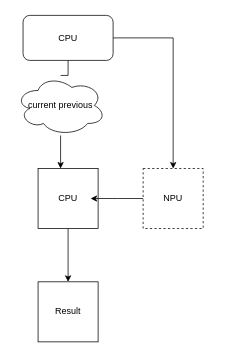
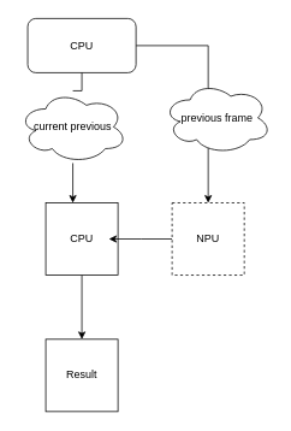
  <mxCell id="0" />
  <mxCell id="1" parent="0" />
  <mxCell id="2" style="edgeStyle=orthogonalEdgeStyle;rounded=0;orthogonalLoop=1;jettySize=auto;html=1;entryX=0.5;entryY=0;entryDx=0;entryDy=0;" parent="1" source="4" target="8" edge="1"><mxGeometry relative="1" as="geometry" /></mxCell>
  <mxCell id="3" style="edgeStyle=orthogonalEdgeStyle;rounded=0;orthogonalLoop=1;jettySize=auto;html=1;startArrow=none;" parent="1" source="11" target="6" edge="1"><mxGeometry relative="1" as="geometry"><Array as="points"><mxPoint x="90" y="150" /><mxPoint x="90" y="150" /></Array></mxGeometry></mxCell>
  <mxCell id="4" value="CPU" style="rounded=1;whiteSpace=wrap;html=1;" parent="1" vertex="1"><mxGeometry x="30" y="20" width="120" height="60" as="geometry" /></mxCell>
  <mxCell id="5" style="edgeStyle=orthogonalEdgeStyle;rounded=0;orthogonalLoop=1;jettySize=auto;html=1;entryX=0.5;entryY=0;entryDx=0;entryDy=0;" parent="1" source="6" target="9" edge="1"><mxGeometry relative="1" as="geometry" /></mxCell>
  <mxCell id="6" value="CPU" style="whiteSpace=wrap;html=1;aspect=fixed;" parent="1" vertex="1"><mxGeometry x="50" y="224" width="80" height="80" as="geometry" /></mxCell>
  <mxCell id="7" style="edgeStyle=orthogonalEdgeStyle;rounded=0;orthogonalLoop=1;jettySize=auto;html=1;" parent="1" source="8" edge="1"><mxGeometry relative="1" as="geometry"><mxPoint x="120" y="264" as="targetPoint" /></mxGeometry></mxCell>
  <mxCell id="8" value="NPU" style="whiteSpace=wrap;html=1;aspect=fixed;dashed=1;" parent="1" vertex="1"><mxGeometry x="190" y="224" width="80" height="80" as="geometry" /></mxCell>
  <mxCell id="9" value="Result" style="whiteSpace=wrap;html=1;aspect=fixed;" parent="1" vertex="1"><mxGeometry x="50" y="375" width="80" height="80" as="geometry" /></mxCell>
+ <mxCell id="10" value="previous frame" style="ellipse;shape=cloud;whiteSpace=wrap;html=1;" parent="1" vertex="1"><mxGeometry x="180" y="90" width="120" height="80" as="geometry" /></mxCell>
  <mxCell id="11" value="current previous" style="ellipse;shape=cloud;whiteSpace=wrap;html=1;" parent="1" vertex="1"><mxGeometry x="20" y="100" width="120" height="80" as="geometry" /></mxCell>
  <mxCell id="12" value="" style="edgeStyle=orthogonalEdgeStyle;rounded=0;orthogonalLoop=1;jettySize=auto;html=1;endArrow=none;" parent="1" source="4" target="11" edge="1"><mxGeometry relative="1" as="geometry"><mxPoint x="90" y="80" as="sourcePoint" /><mxPoint x="90" y="224" as="targetPoint" /><Array as="points" /></mxGeometry></mxCell>
